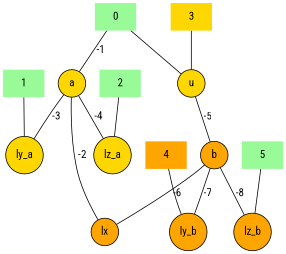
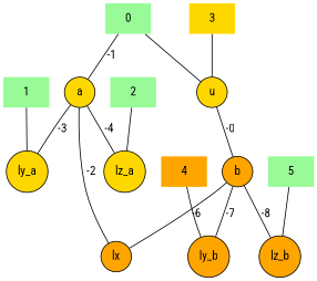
  graph {
    fontname="Roboto Condensed"
    node [fillcolor=orange fontname="Roboto Condensed" shape=circle style=filled]
    edge [fontname="Roboto Condensed"]
    b
    u [fillcolor=gold]
    lx
    a [fillcolor=gold]
    ly_a [fillcolor=gold]
    lz_a [fillcolor=gold]
    ly_b
    lz_b
    0 [fillcolor=palegreen shape=plaintext]
    3 [fillcolor=gold shape=plaintext]
    1 [fillcolor=palegreen shape=plaintext]
    4 [shape=plaintext]
    2 [fillcolor=palegreen shape=plaintext]
    5 [fillcolor=palegreen shape=plaintext]
    b -- lx [label=-6]
    b -- ly_b [label=-7]
    b -- lz_b [label=-8]
-   u -- b [label=-5]
+   u -- b [label=-0]
    a -- lx [label=-2]
    a -- ly_a [label=-3]
    a -- lz_a [label=-4]
    0 -- u
    0 -- a [label=-1]
    3 -- u
    1 -- ly_a
    4 -- ly_b
    2 -- lz_a
    5 -- lz_b
  }
